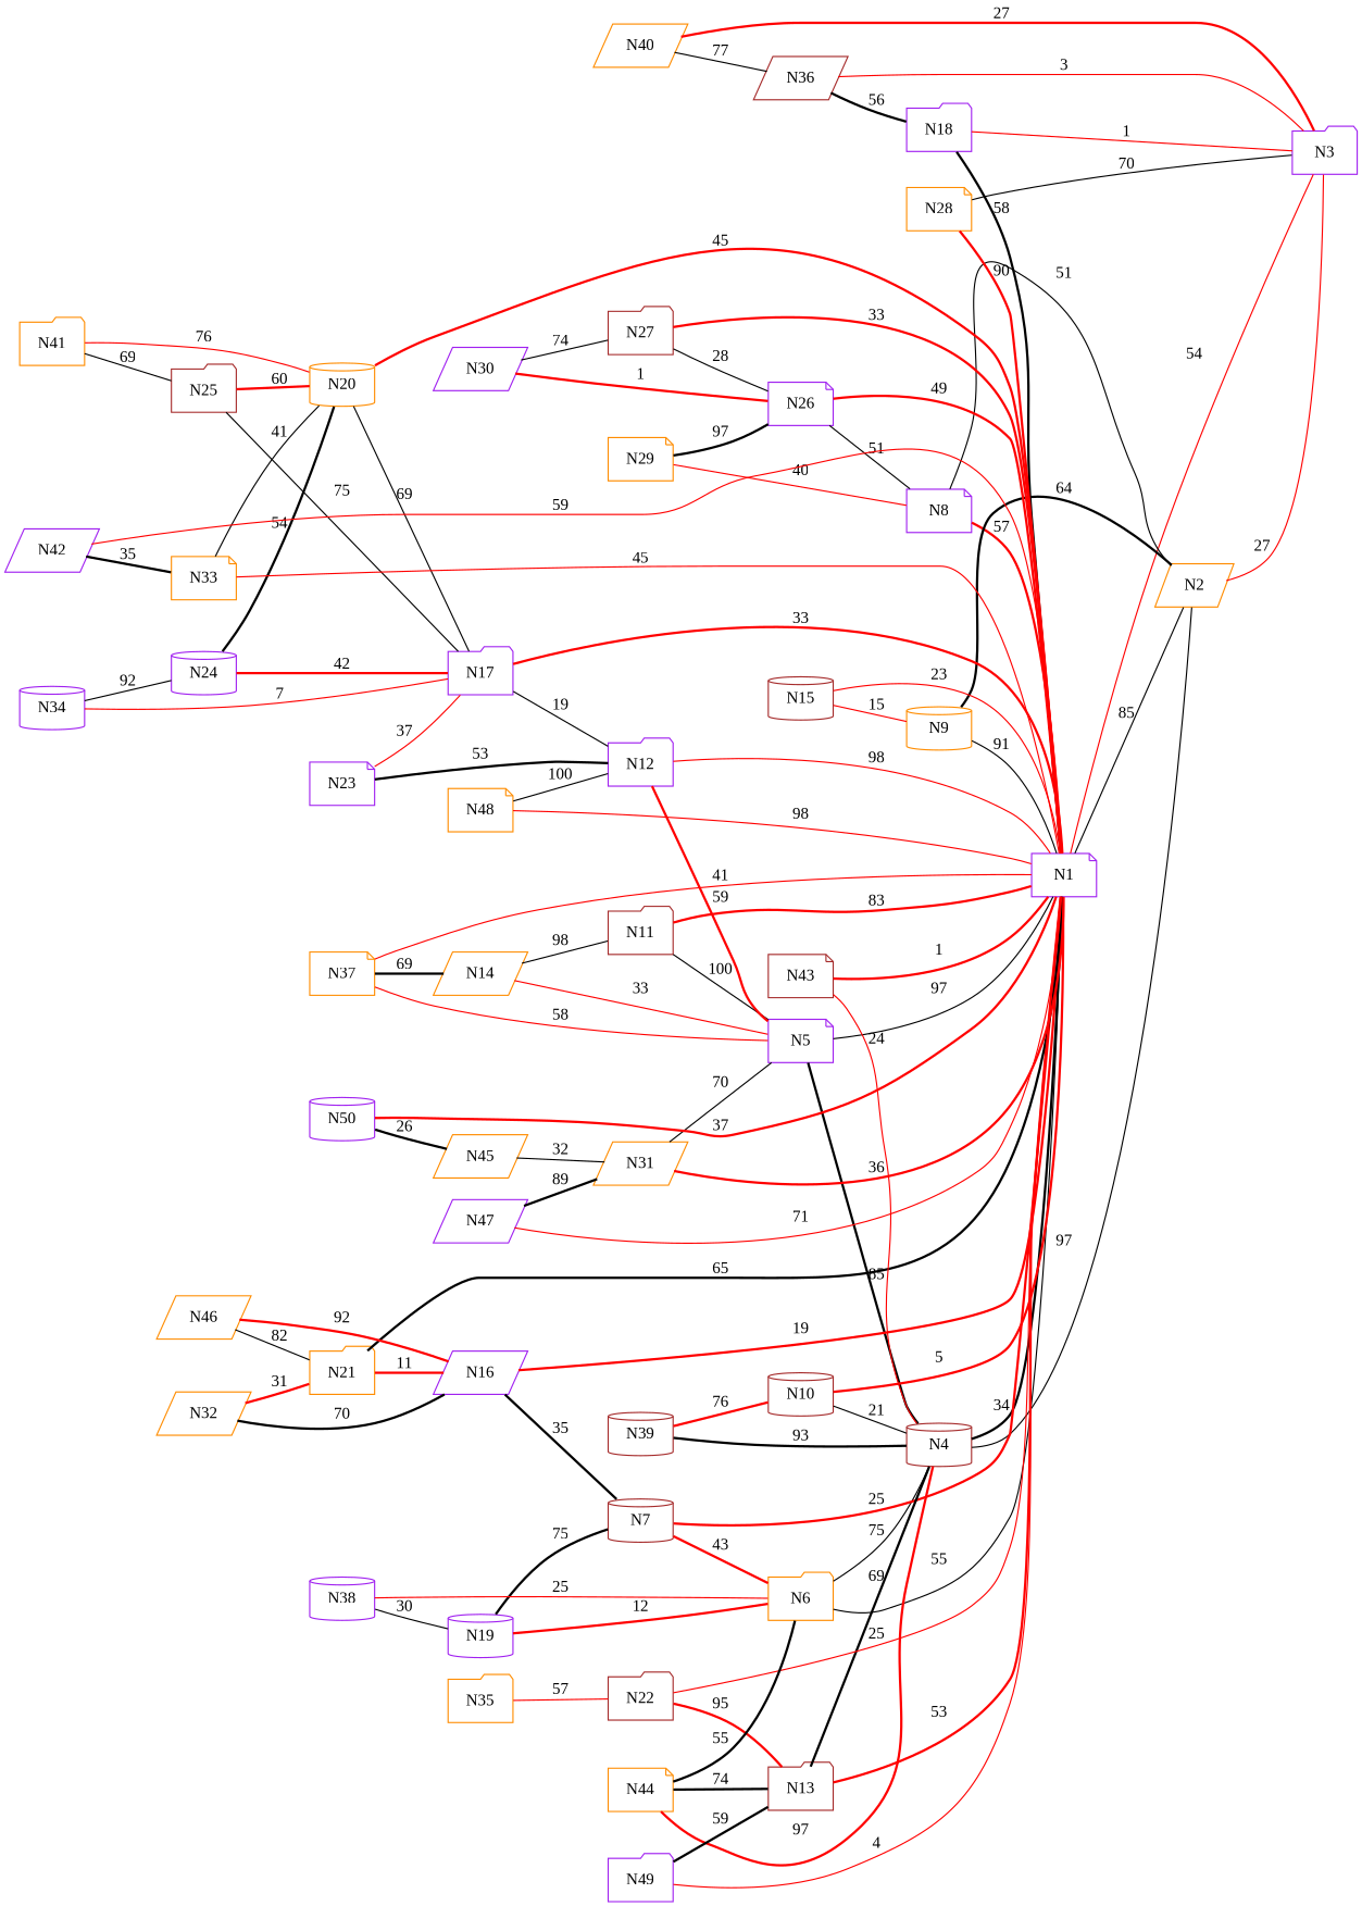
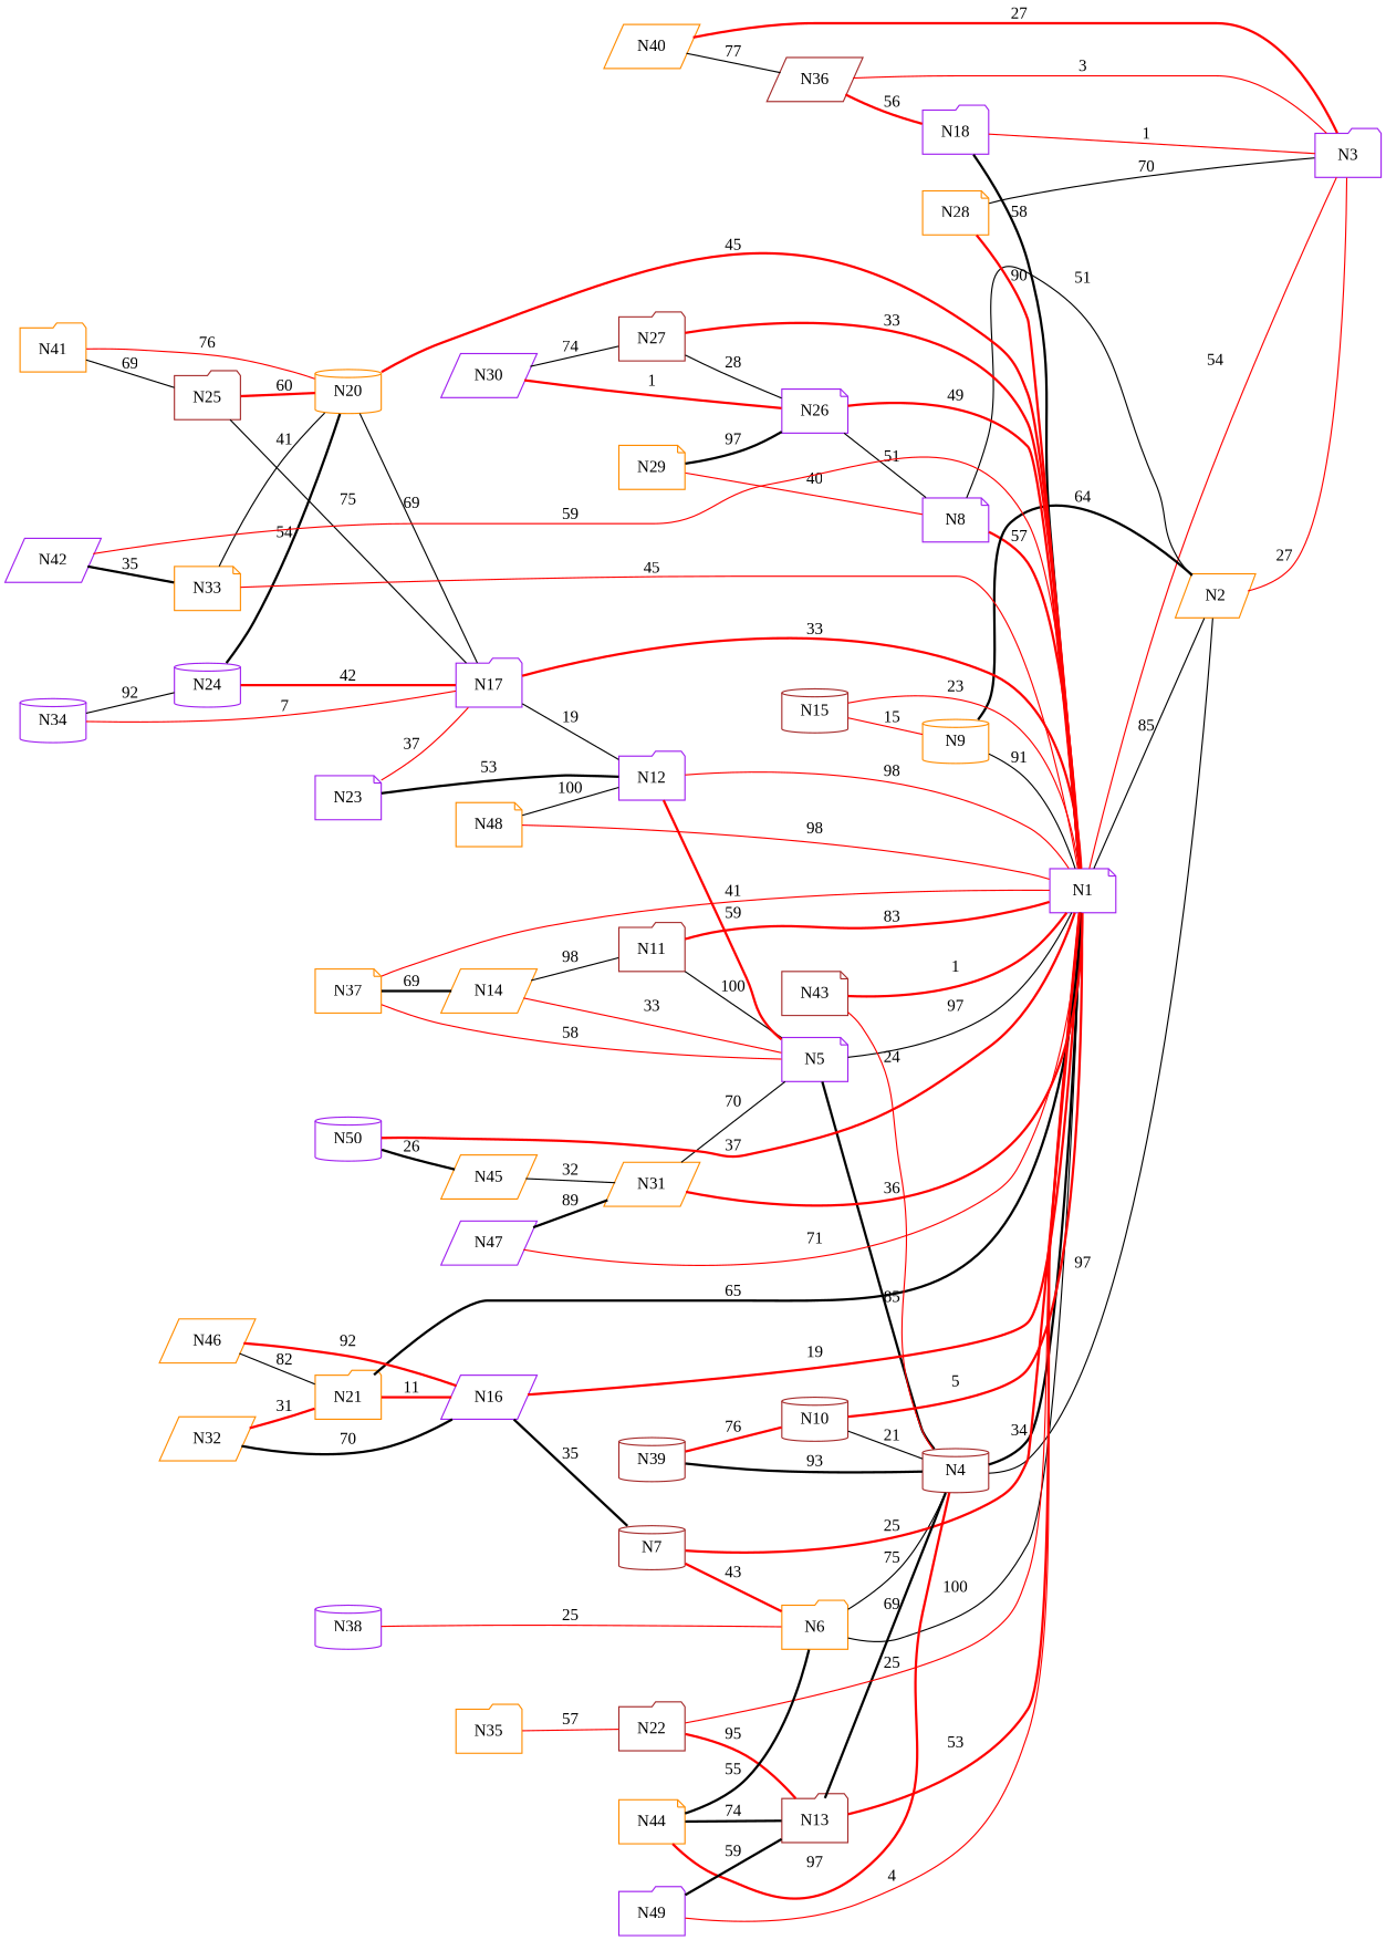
  graph {
    fontname="Liberation Serif"
    rankdir=LR
    node [color=purple fontname="Liberation Serif" shape=folder]
    edge [color=red fontname="Liberation Serif" style=solid]
    n1 [label=N1 shape=note]
    n2 [color=darkorange label=N2 shape=parallelogram]
    n3 [label=N3]
    n4 [color=brown label=N4 shape=cylinder]
    n5 [label=N5 shape=note]
    n6 [color=darkorange label=N6]
    n7 [color=brown label=N7 shape=cylinder]
    n8 [label=N8 shape=note]
    n9 [color=darkorange label=N9 shape=cylinder]
    n10 [color=brown label=N10 shape=cylinder]
    n11 [color=brown label=N11]
    n12 [label=N12]
    n13 [color=brown label=N13]
    n14 [color=darkorange label=N14 shape=parallelogram]
    n15 [color=brown label=N15 shape=cylinder]
    n16 [label=N16 shape=parallelogram]
    n17 [label=N17]
    n18 [label=N18]
-   n19 [label=N19 shape=cylinder]
    n20 [color=darkorange label=N20 shape=cylinder]
    n21 [color=darkorange label=N21]
    n22 [color=brown label=N22]
    n23 [label=N23 shape=note]
    n24 [label=N24 shape=cylinder]
    n25 [color=brown label=N25]
    n26 [label=N26 shape=note]
    n27 [color=brown label=N27]
    n28 [color=darkorange label=N28 shape=note]
    n29 [color=darkorange label=N29 shape=note]
    n30 [label=N30 shape=parallelogram]
    n31 [color=darkorange label=N31 shape=parallelogram]
    n32 [color=darkorange label=N32 shape=parallelogram]
    n33 [color=darkorange label=N33 shape=note]
    n34 [label=N34 shape=cylinder]
    n35 [color=darkorange label=N35]
    n36 [color=brown label=N36 shape=parallelogram]
    n37 [color=darkorange label=N37 shape=note]
    n38 [label=N38 shape=cylinder]
    n39 [color=brown label=N39 shape=cylinder]
    n40 [color=darkorange label=N40 shape=parallelogram]
    n41 [color=darkorange label=N41]
    n42 [label=N42 shape=parallelogram]
    n43 [color=brown label=N43 shape=note]
    n44 [color=darkorange label=N44 shape=note]
    n45 [color=darkorange label=N45 shape=parallelogram]
    n46 [color=darkorange label=N46 shape=parallelogram]
    n47 [label=N47 shape=parallelogram]
    n48 [color=darkorange label=N48 shape=note]
    n49 [label=N49]
    n50 [label=N50 shape=cylinder]
    n1 -- n2 [color=black label=85]
    n2 -- n3 [label=27]
    n3 -- n1 [label=54]
    n4 -- n1 [color=black label=34 style=bold]
    n4 -- n2 [color=black label=97]
    n5 -- n1 [color=black label=97]
    n5 -- n4 [color=black label=85 style=bold]
-   n6 -- n1 [color=black label=55]
+   n6 -- n1 [color=black label=100]
    n6 -- n4 [color=black label=75]
    n7 -- n1 [label=25 style=bold]
    n7 -- n6 [label=43 style=bold]
    n8 -- n1 [label=57 style=bold]
    n8 -- n2 [color=black label=51]
    n9 -- n1 [color=black label=91]
    n9 -- n2 [color=black label=64 style=bold]
    n10 -- n1 [label=5 style=bold]
    n10 -- n4 [color=black label=21]
    n11 -- n1 [label=83 style=bold]
    n11 -- n5 [color=black label=100]
    n12 -- n1 [label=98]
    n12 -- n5 [label=59 style=bold]
    n13 -- n1 [label=53 style=bold]
    n13 -- n4 [color=black label=69 style=bold]
    n14 -- n5 [label=33]
    n14 -- n11 [color=black label=98]
    n15 -- n1 [label=23]
    n15 -- n9 [label=15]
    n16 -- n1 [label=19 style=bold]
    n16 -- n7 [color=black label=35 style=bold]
    n17 -- n1 [label=33 style=bold]
    n17 -- n12 [color=black label=19]
    n18 -- n1 [color=black label=58 style=bold]
    n18 -- n3 [label=1]
-   n19 -- n6 [label=12 style=bold]
-   n19 -- n7 [color=black label=75 style=bold]
    n20 -- n1 [label=45 style=bold]
    n20 -- n17 [color=black label=69]
    n21 -- n1 [color=black label=65 style=bold]
    n21 -- n16 [label=11 style=bold]
    n22 -- n1 [label=25]
    n22 -- n13 [label=95 style=bold]
    n23 -- n12 [color=black label=53 style=bold]
    n23 -- n17 [label=37]
    n24 -- n17 [label=42 style=bold]
    n24 -- n20 [color=black label=54 style=bold]
    n25 -- n17 [color=black label=75]
    n25 -- n20 [label=60 style=bold]
    n26 -- n1 [label=49 style=bold]
    n26 -- n8 [color=black label=51]
    n27 -- n1 [label=33 style=bold]
    n27 -- n26 [color=black label=28]
    n28 -- n1 [label=90 style=bold]
    n28 -- n3 [color=black label=70]
    n29 -- n8 [label=40]
    n29 -- n26 [color=black label=97 style=bold]
    n30 -- n26 [label=1 style=bold]
    n30 -- n27 [color=black label=74]
    n31 -- n1 [label=36 style=bold]
    n31 -- n5 [color=black label=70]
    n32 -- n16 [color=black label=70 style=bold]
    n32 -- n21 [label=31 style=bold]
    n33 -- n1 [label=45]
    n33 -- n20 [color=black label=41]
    n34 -- n17 [label=7]
    n34 -- n24 [color=black label=92]
    n35 -- n22 [label=57]
    n36 -- n3 [label=3]
-   n36 -- n18 [color=black label=56 style=bold]
+   n36 -- n18 [label=56 style=bold]
    n37 -- n1 [label=41]
    n37 -- n5 [label=58]
    n37 -- n14 [color=black label=69 style=bold]
    n38 -- n6 [label=25]
-   n38 -- n19 [color=black label=30]
    n39 -- n4 [color=black label=93 style=bold]
    n39 -- n10 [label=76 style=bold]
    n40 -- n3 [label=27 style=bold]
    n40 -- n36 [color=black label=77]
    n41 -- n20 [label=76]
    n41 -- n25 [color=black label=69]
    n42 -- n1 [label=59]
    n42 -- n33 [color=black label=35 style=bold]
    n43 -- n1 [label=1 style=bold]
    n43 -- n4 [label=24]
    n44 -- n4 [label=97 style=bold]
    n44 -- n6 [color=black label=55 style=bold]
    n44 -- n13 [color=black label=74 style=bold]
    n45 -- n31 [color=black label=32]
    n46 -- n16 [label=92 style=bold]
    n46 -- n21 [color=black label=82]
    n47 -- n1 [label=71]
    n47 -- n31 [color=black label=89 style=bold]
    n48 -- n1 [label=98]
    n48 -- n12 [color=black label=100]
    n49 -- n1 [label=4]
    n49 -- n13 [color=black label=59 style=bold]
    n50 -- n1 [label=37 style=bold]
    n50 -- n45 [color=black label=26 style=bold]
  }
